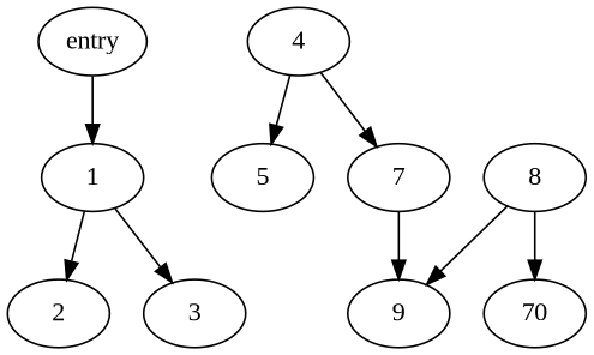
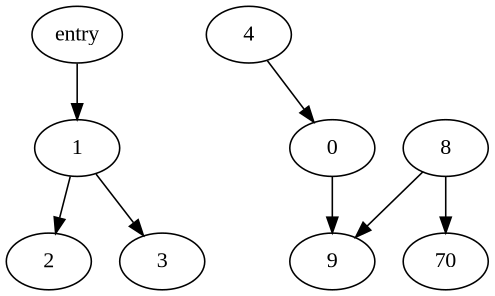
  digraph {
    fontname="Liberation Serif"
    node [fontname="Liberation Serif"]
    edge [fontname="Liberation Serif"]
    n1 [label=1]
    n2 [label=2]
    n3 [label=3]
    n4 [label=4]
-   n5 [label=5]
-   n6 [label=7]
+   n6 [label=0]
    n7 [label=8]
    n8 [label=9]
    n9 [label=70]
    n10 [label=entry]
    subgraph sub_1 {
    }
    subgraph sub_2 {
      n1
      n2
      n3
      n4
-     n5
      n6
      n7
      n8
      n9
      n10
    }
    n1 -> n2
    n1 -> n3
-   n4 -> n5
    n4 -> n6
    n6 -> n8
    n7 -> n8
    n7 -> n9
    n10 -> n1
  }
